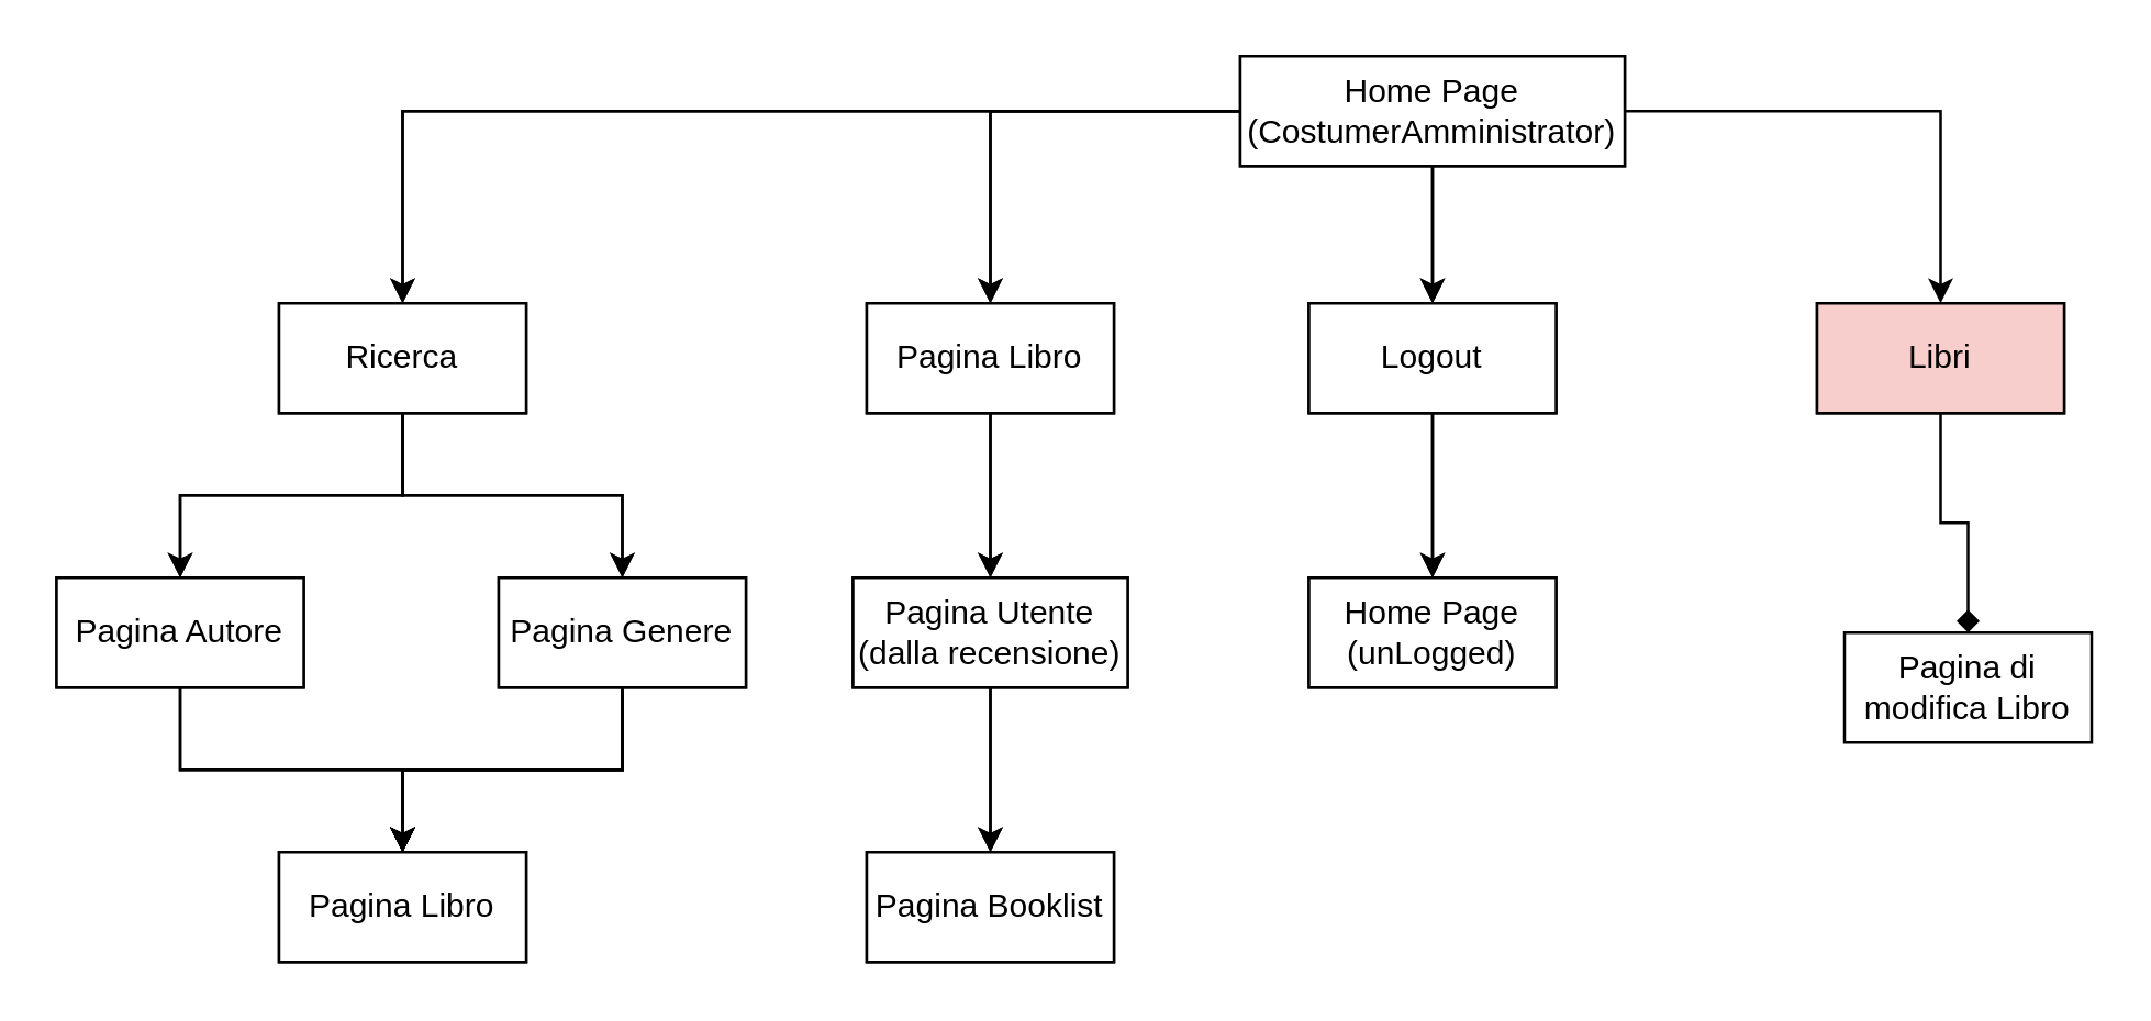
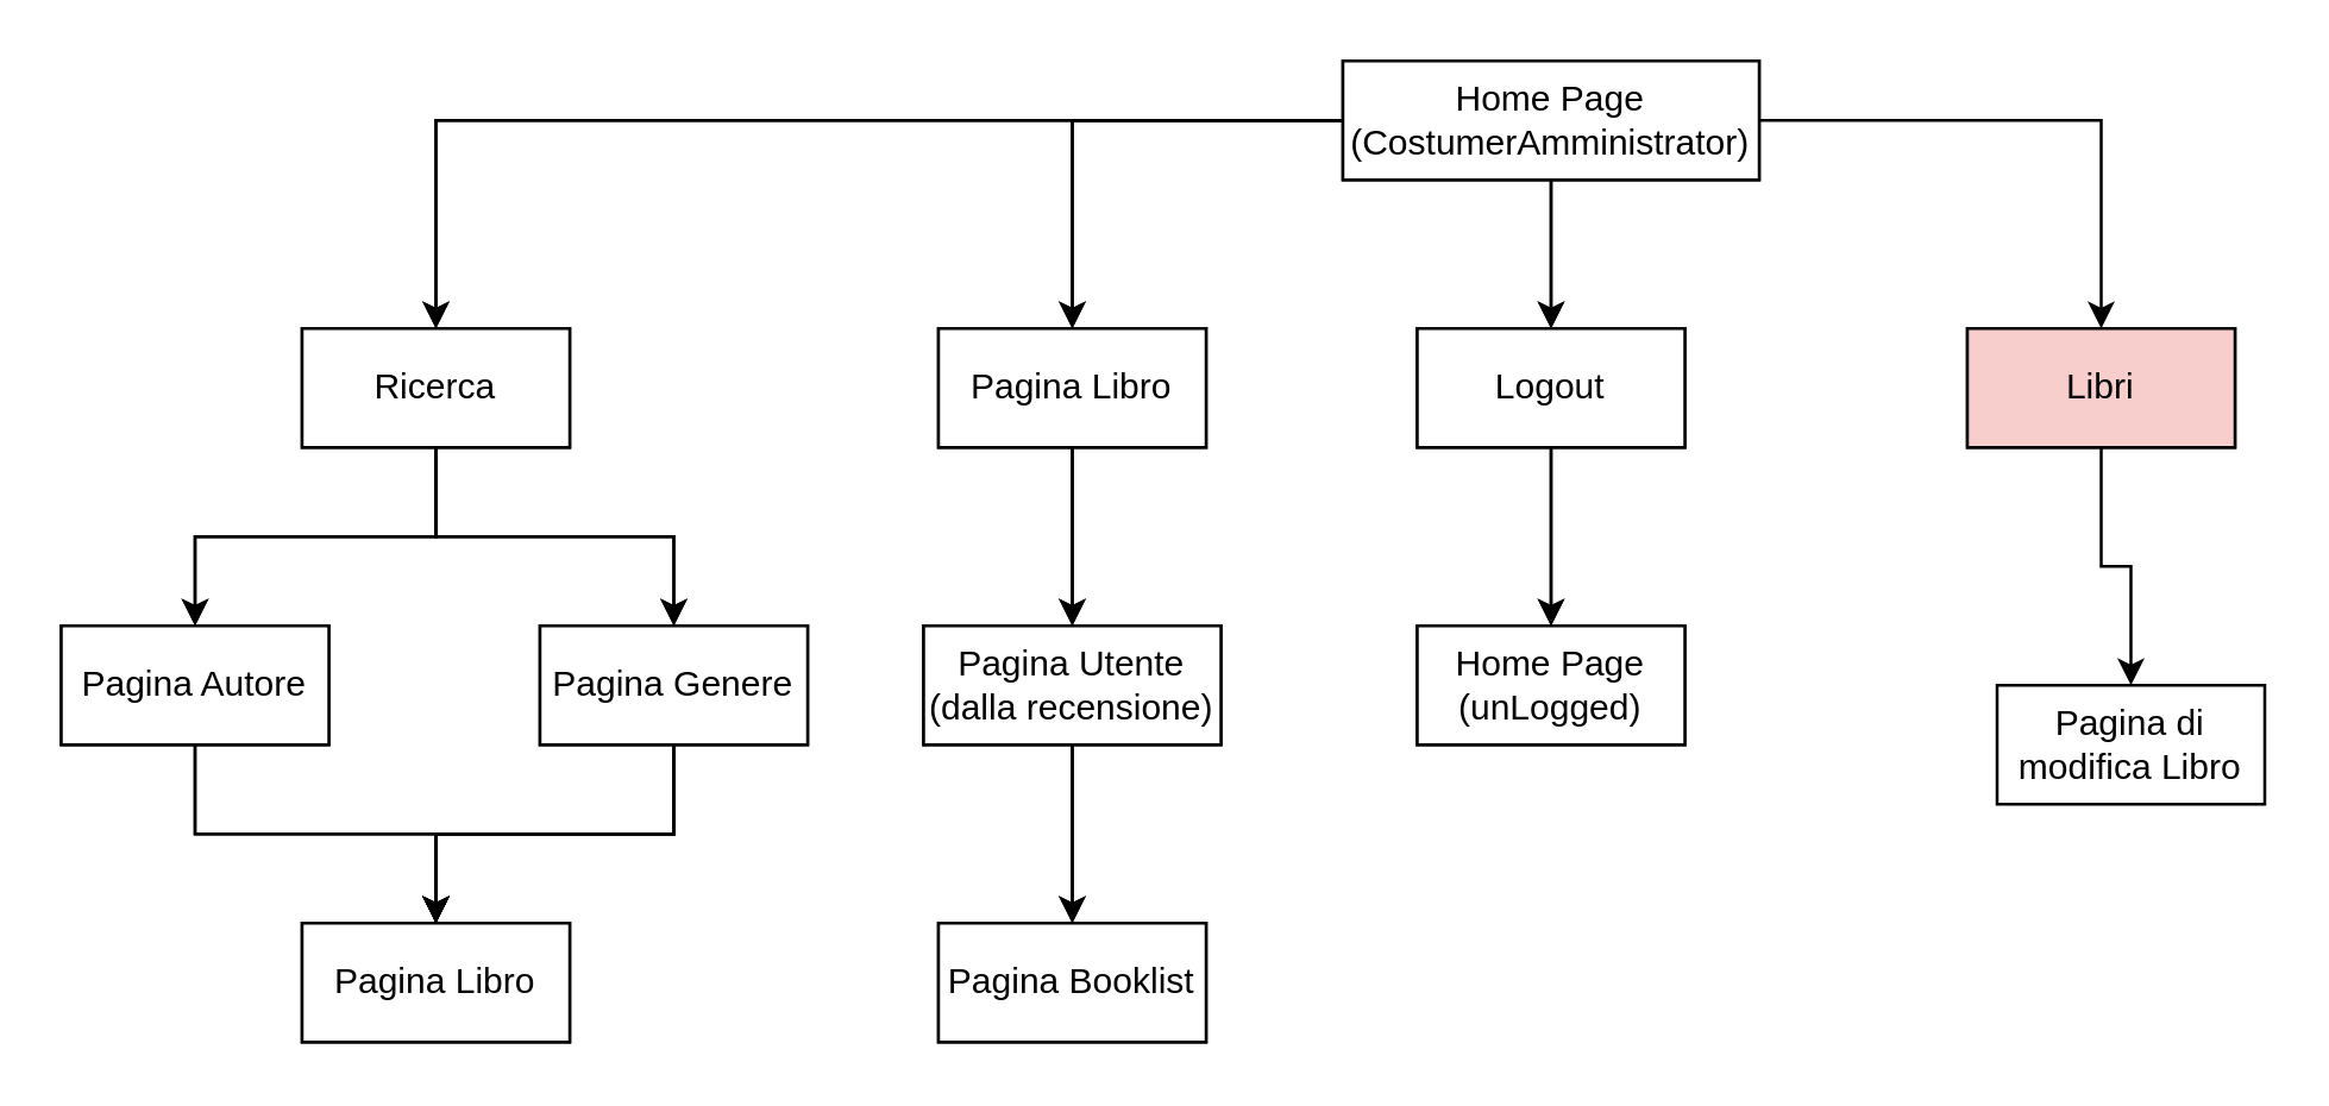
  <mxCell id="0" />
  <mxCell id="1" parent="0" />
  <mxCell id="2" style="edgeStyle=orthogonalEdgeStyle;rounded=0;orthogonalLoop=1;jettySize=auto;html=1;entryX=0.5;entryY=0;entryDx=0;entryDy=0;" edge="1" parent="1" source="5" target="8"><mxGeometry relative="1" as="geometry" /></mxCell>
  <mxCell id="3" style="edgeStyle=orthogonalEdgeStyle;rounded=0;orthogonalLoop=1;jettySize=auto;html=1;" edge="1" parent="1" source="5" target="10"><mxGeometry relative="1" as="geometry" /></mxCell>
  <mxCell id="4" style="edgeStyle=orthogonalEdgeStyle;rounded=0;orthogonalLoop=1;jettySize=auto;html=1;" edge="1" parent="1" source="5" target="14"><mxGeometry relative="1" as="geometry" /></mxCell>
  <mxCell id="5" value="Home Page&lt;br&gt;(CostumerAmministrator)" style="rounded=0;whiteSpace=wrap;html=1;" vertex="1" parent="1"><mxGeometry x="451" y="20" width="140" height="40" as="geometry" /></mxCell>
  <mxCell id="6" style="edgeStyle=orthogonalEdgeStyle;rounded=0;orthogonalLoop=1;jettySize=auto;html=1;entryX=0.5;entryY=0;entryDx=0;entryDy=0;" edge="1" parent="1" source="8" target="17"><mxGeometry relative="1" as="geometry" /></mxCell>
  <mxCell id="7" style="edgeStyle=orthogonalEdgeStyle;rounded=0;orthogonalLoop=1;jettySize=auto;html=1;" edge="1" parent="1" source="8" target="22"><mxGeometry relative="1" as="geometry" /></mxCell>
  <mxCell id="8" value="Ricerca" style="rounded=0;whiteSpace=wrap;html=1;" vertex="1" parent="1"><mxGeometry x="101" y="110" width="90" height="40" as="geometry" /></mxCell>
  <mxCell id="9" style="edgeStyle=orthogonalEdgeStyle;rounded=0;orthogonalLoop=1;jettySize=auto;html=1;" edge="1" parent="1" source="10" target="12"><mxGeometry relative="1" as="geometry" /></mxCell>
  <mxCell id="10" value="Pagina Libro" style="rounded=0;whiteSpace=wrap;html=1;" vertex="1" parent="1"><mxGeometry x="315" y="110" width="90" height="40" as="geometry" /></mxCell>
  <mxCell id="11" style="edgeStyle=orthogonalEdgeStyle;rounded=0;orthogonalLoop=1;jettySize=auto;html=1;entryX=0.5;entryY=0;entryDx=0;entryDy=0;" edge="1" parent="1" source="12" target="20"><mxGeometry relative="1" as="geometry" /></mxCell>
  <mxCell id="12" value="Pagina Utente (dalla recensione)" style="rounded=0;whiteSpace=wrap;html=1;" vertex="1" parent="1"><mxGeometry x="310" y="210" width="100" height="40" as="geometry" /></mxCell>
  <mxCell id="13" style="edgeStyle=orthogonalEdgeStyle;rounded=0;orthogonalLoop=1;jettySize=auto;html=1;entryX=0.5;entryY=0;entryDx=0;entryDy=0;" edge="1" parent="1" source="14" target="21"><mxGeometry relative="1" as="geometry" /></mxCell>
  <mxCell id="14" value="Logout" style="rounded=0;whiteSpace=wrap;html=1;" vertex="1" parent="1"><mxGeometry x="476" y="110" width="90" height="40" as="geometry" /></mxCell>
  <mxCell id="15" style="edgeStyle=orthogonalEdgeStyle;rounded=0;orthogonalLoop=1;jettySize=auto;html=1;" edge="1" parent="1" source="22" target="19"><mxGeometry relative="1" as="geometry" /></mxCell>
  <mxCell id="16" style="edgeStyle=orthogonalEdgeStyle;rounded=0;orthogonalLoop=1;jettySize=auto;html=1;" edge="1" parent="1" source="17" target="19"><mxGeometry relative="1" as="geometry" /></mxCell>
  <mxCell id="17" value="Pagina Autore" style="rounded=0;whiteSpace=wrap;html=1;" vertex="1" parent="1"><mxGeometry x="20" y="210" width="90" height="40" as="geometry" /></mxCell>
  <mxCell id="18" style="edgeStyle=orthogonalEdgeStyle;rounded=0;orthogonalLoop=1;jettySize=auto;html=1;entryX=0.5;entryY=0;entryDx=0;entryDy=0;" edge="1" parent="1" source="22" target="19"><mxGeometry relative="1" as="geometry" /></mxCell>
  <mxCell id="19" value="Pagina Libro" style="rounded=0;whiteSpace=wrap;html=1;" vertex="1" parent="1"><mxGeometry x="101" y="310" width="90" height="40" as="geometry" /></mxCell>
  <mxCell id="20" value="Pagina Booklist" style="rounded=0;whiteSpace=wrap;html=1;" vertex="1" parent="1"><mxGeometry x="315" y="310" width="90" height="40" as="geometry" /></mxCell>
  <mxCell id="21" value="Home Page (unLogged)" style="rounded=0;whiteSpace=wrap;html=1;" vertex="1" parent="1"><mxGeometry x="476" y="210" width="90" height="40" as="geometry" /></mxCell>
  <mxCell id="22" value="Pagina Genere&lt;span style=&quot;color: rgba(0 , 0 , 0 , 0) ; font-family: monospace ; font-size: 0px&quot;&gt;%3CmxGraphModel%3E%3Croot%3E%3CmxCell%20id%3D%220%22%2F%3E%3CmxCell%20id%3D%221%22%20parent%3D%220%22%2F%3E%3CmxCell%20id%3D%222%22%20value%3D%22Contatta%20Admin%22%20style%3D%22rounded%3D0%3BwhiteSpace%3Dwrap%3Bhtml%3D1%3B%22%20vertex%3D%221%22%20parent%3D%221%22%3E%3CmxGeometry%20x%3D%2230%22%20y%3D%22-1060%22%20width%3D%2290%22%20height%3D%2240%22%20as%3D%22geometry%22%2F%3E%3C%2FmxCell%3E%3C%2Froot%3E%3C%2FmxGraphModel%3E&lt;/span&gt;" style="rounded=0;whiteSpace=wrap;html=1;" vertex="1" parent="1"><mxGeometry x="181" y="210" width="90" height="40" as="geometry" /></mxCell>
  <mxCell id="23" value="" style="rounded=0;whiteSpace=wrap;html=1;" vertex="1" parent="1"><mxGeometry x="661" y="110" width="90" height="40" as="geometry" /></mxCell>
  <mxCell id="24" style="edgeStyle=orthogonalEdgeStyle;rounded=0;orthogonalLoop=1;jettySize=auto;html=1;entryX=0.5;entryY=0;entryDx=0;entryDy=0;" edge="1" parent="1" source="28" target="31"><mxGeometry relative="1" as="geometry" /></mxCell>
  <mxCell id="25" style="edgeStyle=orthogonalEdgeStyle;rounded=0;orthogonalLoop=1;jettySize=auto;html=1;" edge="1" parent="1" source="28" target="33"><mxGeometry relative="1" as="geometry" /></mxCell>
  <mxCell id="26" style="edgeStyle=orthogonalEdgeStyle;rounded=0;orthogonalLoop=1;jettySize=auto;html=1;" edge="1" parent="1" source="28" target="37"><mxGeometry relative="1" as="geometry" /></mxCell>
  <mxCell id="27" style="edgeStyle=orthogonalEdgeStyle;rounded=0;orthogonalLoop=1;jettySize=auto;html=1;" edge="1" parent="1" source="28" target="47"><mxGeometry relative="1" as="geometry" /></mxCell>
  <mxCell id="28" value="Home Page&lt;br&gt;(CostumerAmministrator)" style="rounded=0;whiteSpace=wrap;html=1;" vertex="1" parent="1"><mxGeometry x="451" y="20" width="140" height="40" as="geometry" /></mxCell>
  <mxCell id="29" style="edgeStyle=orthogonalEdgeStyle;rounded=0;orthogonalLoop=1;jettySize=auto;html=1;entryX=0.5;entryY=0;entryDx=0;entryDy=0;" edge="1" parent="1" source="31" target="40"><mxGeometry relative="1" as="geometry" /></mxCell>
  <mxCell id="30" style="edgeStyle=orthogonalEdgeStyle;rounded=0;orthogonalLoop=1;jettySize=auto;html=1;" edge="1" parent="1" source="31" target="45"><mxGeometry relative="1" as="geometry" /></mxCell>
  <mxCell id="31" value="Ricerca" style="rounded=0;whiteSpace=wrap;html=1;" vertex="1" parent="1"><mxGeometry x="101" y="110" width="90" height="40" as="geometry" /></mxCell>
  <mxCell id="32" style="edgeStyle=orthogonalEdgeStyle;rounded=0;orthogonalLoop=1;jettySize=auto;html=1;" edge="1" parent="1" source="33" target="35"><mxGeometry relative="1" as="geometry" /></mxCell>
  <mxCell id="33" value="Pagina Libro" style="rounded=0;whiteSpace=wrap;html=1;" vertex="1" parent="1"><mxGeometry x="315" y="110" width="90" height="40" as="geometry" /></mxCell>
  <mxCell id="34" style="edgeStyle=orthogonalEdgeStyle;rounded=0;orthogonalLoop=1;jettySize=auto;html=1;entryX=0.5;entryY=0;entryDx=0;entryDy=0;" edge="1" parent="1" source="35" target="43"><mxGeometry relative="1" as="geometry" /></mxCell>
  <mxCell id="35" value="Pagina Utente (dalla recensione)" style="rounded=0;whiteSpace=wrap;html=1;" vertex="1" parent="1"><mxGeometry x="310" y="210" width="100" height="40" as="geometry" /></mxCell>
  <mxCell id="36" style="edgeStyle=orthogonalEdgeStyle;rounded=0;orthogonalLoop=1;jettySize=auto;html=1;entryX=0.5;entryY=0;entryDx=0;entryDy=0;" edge="1" parent="1" source="37" target="44"><mxGeometry relative="1" as="geometry" /></mxCell>
  <mxCell id="37" value="Logout" style="rounded=0;whiteSpace=wrap;html=1;" vertex="1" parent="1"><mxGeometry x="476" y="110" width="90" height="40" as="geometry" /></mxCell>
  <mxCell id="38" style="edgeStyle=orthogonalEdgeStyle;rounded=0;orthogonalLoop=1;jettySize=auto;html=1;" edge="1" parent="1" source="45" target="42"><mxGeometry relative="1" as="geometry" /></mxCell>
  <mxCell id="39" style="edgeStyle=orthogonalEdgeStyle;rounded=0;orthogonalLoop=1;jettySize=auto;html=1;" edge="1" parent="1" source="40" target="42"><mxGeometry relative="1" as="geometry" /></mxCell>
  <mxCell id="40" value="Pagina Autore" style="rounded=0;whiteSpace=wrap;html=1;" vertex="1" parent="1"><mxGeometry x="20" y="210" width="90" height="40" as="geometry" /></mxCell>
  <mxCell id="41" style="edgeStyle=orthogonalEdgeStyle;rounded=0;orthogonalLoop=1;jettySize=auto;html=1;entryX=0.5;entryY=0;entryDx=0;entryDy=0;" edge="1" parent="1" source="45" target="42"><mxGeometry relative="1" as="geometry" /></mxCell>
  <mxCell id="42" value="Pagina Libro" style="rounded=0;whiteSpace=wrap;html=1;" vertex="1" parent="1"><mxGeometry x="101" y="310" width="90" height="40" as="geometry" /></mxCell>
  <mxCell id="43" value="Pagina Booklist" style="rounded=0;whiteSpace=wrap;html=1;" vertex="1" parent="1"><mxGeometry x="315" y="310" width="90" height="40" as="geometry" /></mxCell>
  <mxCell id="44" value="Home Page (unLogged)" style="rounded=0;whiteSpace=wrap;html=1;" vertex="1" parent="1"><mxGeometry x="476" y="210" width="90" height="40" as="geometry" /></mxCell>
  <mxCell id="45" value="Pagina Genere&lt;span style=&quot;color: rgba(0 , 0 , 0 , 0) ; font-family: monospace ; font-size: 0px&quot;&gt;%3CmxGraphModel%3E%3Croot%3E%3CmxCell%20id%3D%220%22%2F%3E%3CmxCell%20id%3D%221%22%20parent%3D%220%22%2F%3E%3CmxCell%20id%3D%222%22%20value%3D%22Contatta%20Admin%22%20style%3D%22rounded%3D0%3BwhiteSpace%3Dwrap%3Bhtml%3D1%3B%22%20vertex%3D%221%22%20parent%3D%221%22%3E%3CmxGeometry%20x%3D%2230%22%20y%3D%22-1060%22%20width%3D%2290%22%20height%3D%2240%22%20as%3D%22geometry%22%2F%3E%3C%2FmxCell%3E%3C%2Froot%3E%3C%2FmxGraphModel%3E&lt;/span&gt;" style="rounded=0;whiteSpace=wrap;html=1;" vertex="1" parent="1"><mxGeometry x="181" y="210" width="90" height="40" as="geometry" /></mxCell>
- <mxCell id="46" style="edgeStyle=orthogonalEdgeStyle;rounded=0;orthogonalLoop=1;jettySize=auto;html=1;endArrow=diamond;" edge="1" parent="1" source="47" target="48"><mxGeometry relative="1" as="geometry" /></mxCell>
+ <mxCell id="46" style="edgeStyle=orthogonalEdgeStyle;rounded=0;orthogonalLoop=1;jettySize=auto;html=1;" edge="1" parent="1" source="47" target="48"><mxGeometry relative="1" as="geometry" /></mxCell>
  <mxCell id="47" value="Libri" style="rounded=0;whiteSpace=wrap;html=1;fillColor=#f8cecc;" vertex="1" parent="1"><mxGeometry x="661" y="110" width="90" height="40" as="geometry" /></mxCell>
  <mxCell id="48" value="Pagina di modifica Libro" style="rounded=0;whiteSpace=wrap;html=1;" vertex="1" parent="1"><mxGeometry x="671" y="230" width="90" height="40" as="geometry" /></mxCell>
